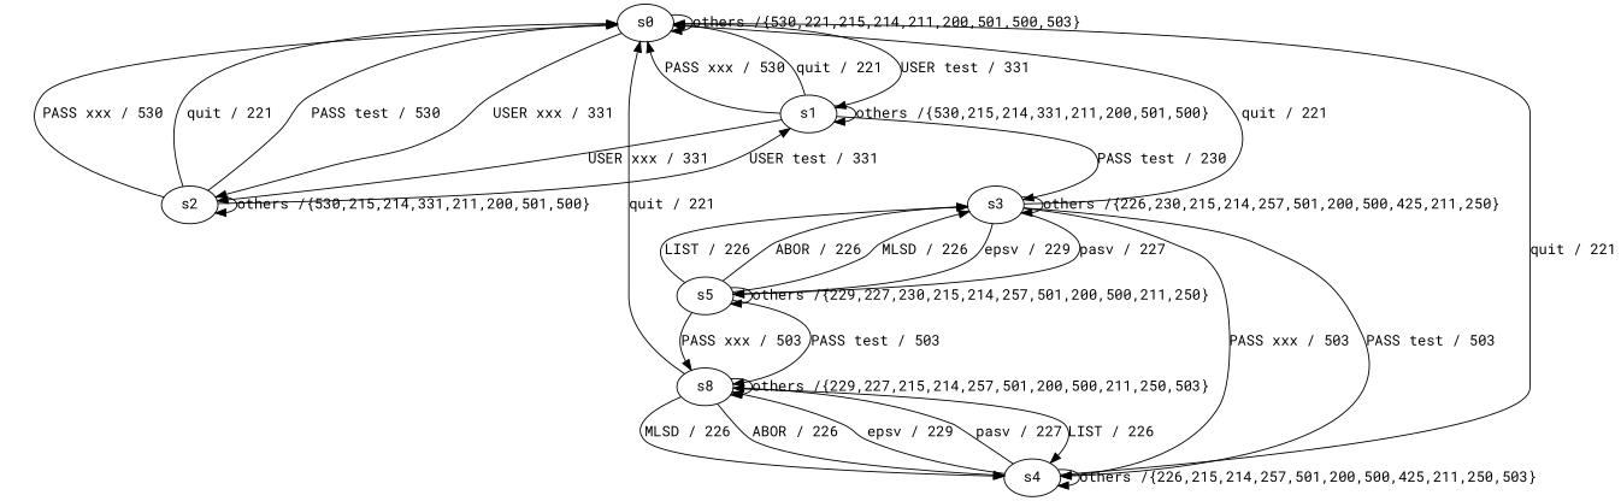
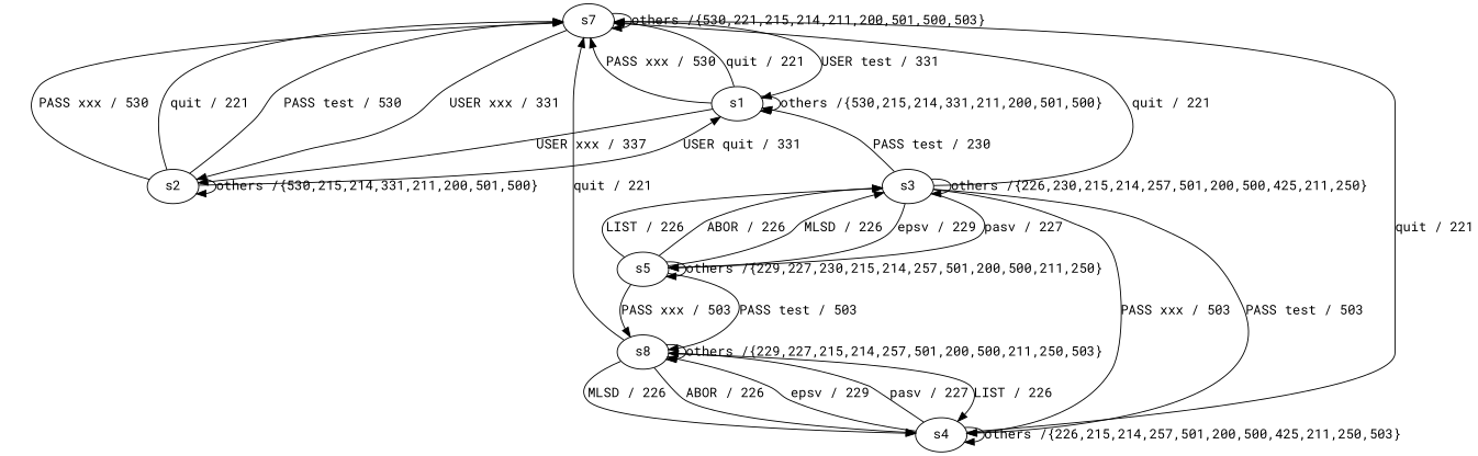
  digraph {
    fontname="Roboto Mono"
    node [fontname="Roboto Mono"]
    edge [fontname="Roboto Mono"]
-   s0
+   s0 [label=s7]
    s1
    s2
    s3
    s4
    s5
    n7 [label=s8]
    s0 -> s0 [label="others /{530,221,215,214,211,200,501,500,503}"]
    s0 -> s1 [label="USER test / 331"]
    s0 -> s2 [label="USER xxx / 331"]
    s1 -> s0 [label="PASS xxx / 530"]
    s1 -> s0 [label="quit / 221"]
    s1 -> s1 [label="others /{530,215,214,331,211,200,501,500}"]
-   s1 -> s2 [label="USER xxx / 331"]
-   s1 -> s3 [label="PASS test / 230"]
+   s1 -> s2 [label="USER xxx / 337"]
+   s3 -> s1 [label="PASS test / 230"]
    s2 -> s0 [label="PASS test / 530"]
    s2 -> s0 [label="PASS xxx / 530"]
    s2 -> s0 [label="quit / 221"]
-   s2 -> s1 [label="USER test / 331"]
+   s2 -> s1 [label="USER quit / 331"]
    s2 -> s2 [label="others /{530,215,214,331,211,200,501,500}"]
    s3 -> s0 [label="quit / 221"]
    s3 -> s3 [label="others /{226,230,215,214,257,501,200,500,425,211,250}"]
    s3 -> s4 [label="PASS test / 503"]
    s3 -> s4 [label="PASS xxx / 503"]
    s3 -> s5 [label="epsv / 229"]
    s3 -> s5 [label="pasv / 227"]
    s4 -> s0 [label="quit / 221"]
    s4 -> s4 [label="others /{226,215,214,257,501,200,500,425,211,250,503}"]
    s4 -> n7 [label="epsv / 229"]
    s4 -> n7 [label="pasv / 227"]
    s5 -> s3 [label="LIST / 226"]
    s5 -> s3 [label="ABOR / 226"]
    s5 -> s3 [label="MLSD / 226"]
    s5 -> s5 [label="others /{229,227,230,215,214,257,501,200,500,211,250}"]
    s5 -> n7 [label="PASS test / 503"]
    s5 -> n7 [label="PASS xxx / 503"]
    n7 -> s0 [label="quit / 221"]
    n7 -> s4 [label="LIST / 226"]
    n7 -> s4 [label="ABOR / 226"]
    n7 -> s4 [label="MLSD / 226"]
    n7 -> n7 [label="others /{229,227,215,214,257,501,200,500,211,250,503}"]
  }
